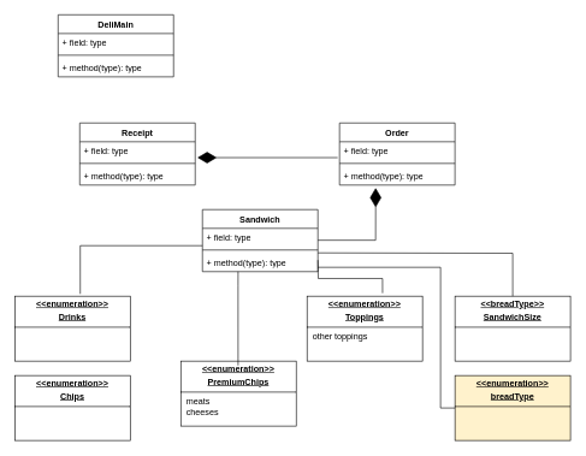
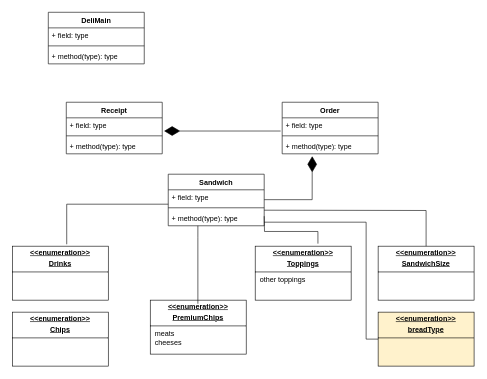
  <mxCell id="0" />
  <mxCell id="1" parent="0" />
  <mxCell id="2" value="&lt;p style=&quot;margin:0px;margin-top:4px;text-align:center;text-decoration:underline;&quot;&gt;&lt;b&gt;&amp;lt;&amp;lt;enumeration&amp;gt;&amp;gt;&lt;/b&gt;&lt;/p&gt;&lt;p style=&quot;margin:0px;margin-top:4px;text-align:center;text-decoration:underline;&quot;&gt;&lt;b&gt;Toppings&lt;/b&gt;&lt;/p&gt;&lt;hr size=&quot;1&quot; style=&quot;border-style:solid;&quot;&gt;&lt;p style=&quot;margin:0px;margin-left:8px;&quot;&gt;other toppings&lt;/p&gt;&lt;p style=&quot;margin:0px;margin-left:8px;&quot;&gt;&lt;br&gt;&lt;/p&gt;" style="verticalAlign=top;align=left;overflow=fill;html=1;whiteSpace=wrap;" vertex="1" parent="1"><mxGeometry x="425" y="410" width="160" height="90" as="geometry" /></mxCell>
  <mxCell id="3" value="&lt;p style=&quot;margin:0px;margin-top:4px;text-align:center;text-decoration:underline;&quot;&gt;&lt;b&gt;&amp;lt;&amp;lt;enumeration&amp;gt;&amp;gt;&lt;/b&gt;&lt;/p&gt;&lt;p style=&quot;margin:0px;margin-top:4px;text-align:center;text-decoration:underline;&quot;&gt;&lt;b&gt;Premium&lt;/b&gt;&lt;b style=&quot;background-color: initial;&quot;&gt;Chips&lt;/b&gt;&lt;/p&gt;&lt;hr size=&quot;1&quot; style=&quot;border-style:solid;&quot;&gt;&lt;p style=&quot;margin:0px;margin-left:8px;&quot;&gt;meats&lt;/p&gt;&lt;p style=&quot;margin:0px;margin-left:8px;&quot;&gt;cheeses&lt;/p&gt;" style="verticalAlign=top;align=left;overflow=fill;html=1;whiteSpace=wrap;" vertex="1" parent="1"><mxGeometry x="250" y="500" width="160" height="90" as="geometry" /></mxCell>
- <mxCell id="4" value="&lt;p style=&quot;margin:0px;margin-top:4px;text-align:center;text-decoration:underline;&quot;&gt;&lt;b&gt;&amp;lt;&amp;lt;breadType&amp;gt;&amp;gt;&lt;/b&gt;&lt;/p&gt;&lt;p style=&quot;margin:0px;margin-top:4px;text-align:center;text-decoration:underline;&quot;&gt;&lt;b&gt;SandwichSize&lt;/b&gt;&lt;/p&gt;&lt;hr size=&quot;1&quot; style=&quot;border-style:solid;&quot;&gt;&lt;p style=&quot;margin:0px;margin-left:8px;&quot;&gt;&lt;br&gt;&lt;/p&gt;" style="verticalAlign=top;align=left;overflow=fill;html=1;whiteSpace=wrap;" vertex="1" parent="1"><mxGeometry x="630" y="410" width="160" height="90" as="geometry" /></mxCell>
+ <mxCell id="4" value="&lt;p style=&quot;margin:0px;margin-top:4px;text-align:center;text-decoration:underline;&quot;&gt;&lt;b&gt;&amp;lt;&amp;lt;enumeration&amp;gt;&amp;gt;&lt;/b&gt;&lt;/p&gt;&lt;p style=&quot;margin:0px;margin-top:4px;text-align:center;text-decoration:underline;&quot;&gt;&lt;b&gt;SandwichSize&lt;/b&gt;&lt;/p&gt;&lt;hr size=&quot;1&quot; style=&quot;border-style:solid;&quot;&gt;&lt;p style=&quot;margin:0px;margin-left:8px;&quot;&gt;&lt;br&gt;&lt;/p&gt;" style="verticalAlign=top;align=left;overflow=fill;html=1;whiteSpace=wrap;" vertex="1" parent="1"><mxGeometry x="630" y="410" width="160" height="90" as="geometry" /></mxCell>
  <mxCell id="5" value="&lt;p style=&quot;margin:0px;margin-top:4px;text-align:center;text-decoration:underline;&quot;&gt;&lt;b&gt;&amp;lt;&amp;lt;enumeration&amp;gt;&amp;gt;&lt;/b&gt;&lt;/p&gt;&lt;p style=&quot;margin:0px;margin-top:4px;text-align:center;text-decoration:underline;&quot;&gt;&lt;b&gt;breadType&lt;/b&gt;&lt;/p&gt;&lt;hr size=&quot;1&quot; style=&quot;border-style:solid;&quot;&gt;&lt;p style=&quot;margin:0px;margin-left:8px;&quot;&gt;&lt;br&gt;&lt;/p&gt;" style="verticalAlign=top;align=left;overflow=fill;html=1;whiteSpace=wrap;fillColor=#fff2cc;" vertex="1" parent="1"><mxGeometry x="630" y="520" width="160" height="90" as="geometry" /></mxCell>
  <mxCell id="6" value="Order" style="swimlane;fontStyle=1;align=center;verticalAlign=top;childLayout=stackLayout;horizontal=1;startSize=26;horizontalStack=0;resizeParent=1;resizeParentMax=0;resizeLast=0;collapsible=1;marginBottom=0;whiteSpace=wrap;html=1;" vertex="1" parent="1"><mxGeometry x="470" y="170" width="160" height="86" as="geometry" /></mxCell>
  <mxCell id="7" value="+ field: type" style="text;strokeColor=none;fillColor=none;align=left;verticalAlign=top;spacingLeft=4;spacingRight=4;overflow=hidden;rotatable=0;points=[[0,0.5],[1,0.5]];portConstraint=eastwest;whiteSpace=wrap;html=1;" vertex="1" parent="6"><mxGeometry y="26" width="160" height="26" as="geometry" /></mxCell>
  <mxCell id="8" value="" style="line;strokeWidth=1;fillColor=none;align=left;verticalAlign=middle;spacingTop=-1;spacingLeft=3;spacingRight=3;rotatable=0;labelPosition=right;points=[];portConstraint=eastwest;strokeColor=inherit;" vertex="1" parent="6"><mxGeometry y="52" width="160" height="8" as="geometry" /></mxCell>
  <mxCell id="9" value="+ method(type): type" style="text;strokeColor=none;fillColor=none;align=left;verticalAlign=top;spacingLeft=4;spacingRight=4;overflow=hidden;rotatable=0;points=[[0,0.5],[1,0.5]];portConstraint=eastwest;whiteSpace=wrap;html=1;" vertex="1" parent="6"><mxGeometry y="60" width="160" height="26" as="geometry" /></mxCell>
  <mxCell id="10" value="Sandwich" style="swimlane;fontStyle=1;align=center;verticalAlign=top;childLayout=stackLayout;horizontal=1;startSize=26;horizontalStack=0;resizeParent=1;resizeParentMax=0;resizeLast=0;collapsible=1;marginBottom=0;whiteSpace=wrap;html=1;" vertex="1" parent="1"><mxGeometry x="280" y="290" width="160" height="86" as="geometry" /></mxCell>
  <mxCell id="11" value="+ field: type" style="text;strokeColor=none;fillColor=none;align=left;verticalAlign=top;spacingLeft=4;spacingRight=4;overflow=hidden;rotatable=0;points=[[0,0.5],[1,0.5]];portConstraint=eastwest;whiteSpace=wrap;html=1;" vertex="1" parent="10"><mxGeometry y="26" width="160" height="26" as="geometry" /></mxCell>
  <mxCell id="12" value="" style="line;strokeWidth=1;fillColor=none;align=left;verticalAlign=middle;spacingTop=-1;spacingLeft=3;spacingRight=3;rotatable=0;labelPosition=right;points=[];portConstraint=eastwest;strokeColor=inherit;" vertex="1" parent="10"><mxGeometry y="52" width="160" height="8" as="geometry" /></mxCell>
  <mxCell id="13" value="+ method(type): type" style="text;strokeColor=none;fillColor=none;align=left;verticalAlign=top;spacingLeft=4;spacingRight=4;overflow=hidden;rotatable=0;points=[[0,0.5],[1,0.5]];portConstraint=eastwest;whiteSpace=wrap;html=1;" vertex="1" parent="10"><mxGeometry y="60" width="160" height="26" as="geometry" /></mxCell>
  <mxCell id="14" value="&lt;p style=&quot;margin:0px;margin-top:4px;text-align:center;text-decoration:underline;&quot;&gt;&lt;b&gt;&amp;lt;&amp;lt;enumeration&amp;gt;&amp;gt;&lt;/b&gt;&lt;/p&gt;&lt;p style=&quot;margin:0px;margin-top:4px;text-align:center;text-decoration:underline;&quot;&gt;&lt;b&gt;Drinks&lt;/b&gt;&lt;/p&gt;&lt;hr size=&quot;1&quot; style=&quot;border-style:solid;&quot;&gt;&lt;p style=&quot;margin:0px;margin-left:8px;&quot;&gt;&lt;br&gt;&lt;/p&gt;" style="verticalAlign=top;align=left;overflow=fill;html=1;whiteSpace=wrap;" vertex="1" parent="1"><mxGeometry x="20" y="410" width="160" height="90" as="geometry" /></mxCell>
  <mxCell id="15" value="&lt;p style=&quot;margin:0px;margin-top:4px;text-align:center;text-decoration:underline;&quot;&gt;&lt;b&gt;&amp;lt;&amp;lt;enumeration&amp;gt;&amp;gt;&lt;/b&gt;&lt;/p&gt;&lt;p style=&quot;margin:0px;margin-top:4px;text-align:center;text-decoration:underline;&quot;&gt;&lt;b&gt;Chips&lt;/b&gt;&lt;/p&gt;&lt;hr size=&quot;1&quot; style=&quot;border-style:solid;&quot;&gt;&lt;p style=&quot;margin:0px;margin-left:8px;&quot;&gt;&lt;br&gt;&lt;/p&gt;" style="verticalAlign=top;align=left;overflow=fill;html=1;whiteSpace=wrap;" vertex="1" parent="1"><mxGeometry x="20" y="520" width="160" height="90" as="geometry" /></mxCell>
  <mxCell id="16" value="Receipt" style="swimlane;fontStyle=1;align=center;verticalAlign=top;childLayout=stackLayout;horizontal=1;startSize=26;horizontalStack=0;resizeParent=1;resizeParentMax=0;resizeLast=0;collapsible=1;marginBottom=0;whiteSpace=wrap;html=1;" vertex="1" parent="1"><mxGeometry x="110" y="170" width="160" height="86" as="geometry" /></mxCell>
  <mxCell id="17" value="+ field: type" style="text;strokeColor=none;fillColor=none;align=left;verticalAlign=top;spacingLeft=4;spacingRight=4;overflow=hidden;rotatable=0;points=[[0,0.5],[1,0.5]];portConstraint=eastwest;whiteSpace=wrap;html=1;" vertex="1" parent="16"><mxGeometry y="26" width="160" height="26" as="geometry" /></mxCell>
  <mxCell id="18" value="" style="line;strokeWidth=1;fillColor=none;align=left;verticalAlign=middle;spacingTop=-1;spacingLeft=3;spacingRight=3;rotatable=0;labelPosition=right;points=[];portConstraint=eastwest;strokeColor=inherit;" vertex="1" parent="16"><mxGeometry y="52" width="160" height="8" as="geometry" /></mxCell>
  <mxCell id="19" value="+ method(type): type" style="text;strokeColor=none;fillColor=none;align=left;verticalAlign=top;spacingLeft=4;spacingRight=4;overflow=hidden;rotatable=0;points=[[0,0.5],[1,0.5]];portConstraint=eastwest;whiteSpace=wrap;html=1;" vertex="1" parent="16"><mxGeometry y="60" width="160" height="26" as="geometry" /></mxCell>
  <mxCell id="20" value="" style="endArrow=diamondThin;endFill=1;endSize=24;html=1;rounded=0;entryX=1.019;entryY=0.846;entryDx=0;entryDy=0;entryPerimeter=0;exitX=-0.016;exitY=0.846;exitDx=0;exitDy=0;exitPerimeter=0;" edge="1" parent="1" source="7" target="17"><mxGeometry width="160" relative="1" as="geometry"><mxPoint x="460" y="218" as="sourcePoint" /><mxPoint x="430" y="160" as="targetPoint" /><Array as="points" /></mxGeometry></mxCell>
  <mxCell id="21" value="" style="endArrow=diamondThin;endFill=1;endSize=24;html=1;rounded=0;entryX=0.313;entryY=1.154;entryDx=0;entryDy=0;entryPerimeter=0;" edge="1" parent="1" target="9"><mxGeometry width="160" relative="1" as="geometry"><mxPoint x="440" y="332.44" as="sourcePoint" /><mxPoint x="600" y="332.44" as="targetPoint" /><Array as="points"><mxPoint x="520" y="332.44" /></Array></mxGeometry></mxCell>
  <mxCell id="22" value="" style="endArrow=none;html=1;edgeStyle=orthogonalEdgeStyle;rounded=0;entryX=0.654;entryY=-0.047;entryDx=0;entryDy=0;entryPerimeter=0;" edge="1" parent="1" target="2"><mxGeometry relative="1" as="geometry"><mxPoint x="440" y="360" as="sourcePoint" /><mxPoint x="600" y="360" as="targetPoint" /></mxGeometry></mxCell>
  <mxCell id="23" value="" style="endArrow=none;html=1;edgeStyle=orthogonalEdgeStyle;rounded=0;entryX=0.5;entryY=0;entryDx=0;entryDy=0;" edge="1" parent="1"><mxGeometry relative="1" as="geometry"><mxPoint x="329.44" y="376" as="sourcePoint" /><mxPoint x="329.44" y="506" as="targetPoint" /><Array as="points"><mxPoint x="329.44" y="396" /><mxPoint x="329.44" y="396" /></Array></mxGeometry></mxCell>
  <mxCell id="24" value="" style="endArrow=none;html=1;edgeStyle=orthogonalEdgeStyle;rounded=0;exitX=0.567;exitY=-0.035;exitDx=0;exitDy=0;exitPerimeter=0;" edge="1" parent="1" source="14"><mxGeometry relative="1" as="geometry"><mxPoint x="120" y="340" as="sourcePoint" /><mxPoint x="280" y="340" as="targetPoint" /><Array as="points"><mxPoint x="111" y="340" /></Array></mxGeometry></mxCell>
  <mxCell id="25" value="" style="endArrow=none;html=1;edgeStyle=orthogonalEdgeStyle;rounded=0;entryX=0;entryY=0.5;entryDx=0;entryDy=0;" edge="1" parent="1" target="5"><mxGeometry relative="1" as="geometry"><mxPoint x="440" y="370" as="sourcePoint" /><mxPoint x="600" y="570" as="targetPoint" /><Array as="points"><mxPoint x="610" y="370" /><mxPoint x="610" y="565" /></Array></mxGeometry></mxCell>
  <mxCell id="26" value="" style="endArrow=none;html=1;edgeStyle=orthogonalEdgeStyle;rounded=0;entryX=0.5;entryY=0;entryDx=0;entryDy=0;" edge="1" parent="1" target="4"><mxGeometry relative="1" as="geometry"><mxPoint x="440" y="350" as="sourcePoint" /><mxPoint x="710" y="350" as="targetPoint" /></mxGeometry></mxCell>
  <mxCell id="27" value="DeliMain" style="swimlane;fontStyle=1;align=center;verticalAlign=top;childLayout=stackLayout;horizontal=1;startSize=26;horizontalStack=0;resizeParent=1;resizeParentMax=0;resizeLast=0;collapsible=1;marginBottom=0;whiteSpace=wrap;html=1;" vertex="1" parent="1"><mxGeometry x="80" y="20" width="160" height="86" as="geometry" /></mxCell>
  <mxCell id="28" value="+ field: type" style="text;strokeColor=none;fillColor=none;align=left;verticalAlign=top;spacingLeft=4;spacingRight=4;overflow=hidden;rotatable=0;points=[[0,0.5],[1,0.5]];portConstraint=eastwest;whiteSpace=wrap;html=1;" vertex="1" parent="27"><mxGeometry y="26" width="160" height="26" as="geometry" /></mxCell>
  <mxCell id="29" value="" style="line;strokeWidth=1;fillColor=none;align=left;verticalAlign=middle;spacingTop=-1;spacingLeft=3;spacingRight=3;rotatable=0;labelPosition=right;points=[];portConstraint=eastwest;strokeColor=inherit;" vertex="1" parent="27"><mxGeometry y="52" width="160" height="8" as="geometry" /></mxCell>
  <mxCell id="30" value="+ method(type): type" style="text;strokeColor=none;fillColor=none;align=left;verticalAlign=top;spacingLeft=4;spacingRight=4;overflow=hidden;rotatable=0;points=[[0,0.5],[1,0.5]];portConstraint=eastwest;whiteSpace=wrap;html=1;" vertex="1" parent="27"><mxGeometry y="60" width="160" height="26" as="geometry" /></mxCell>
